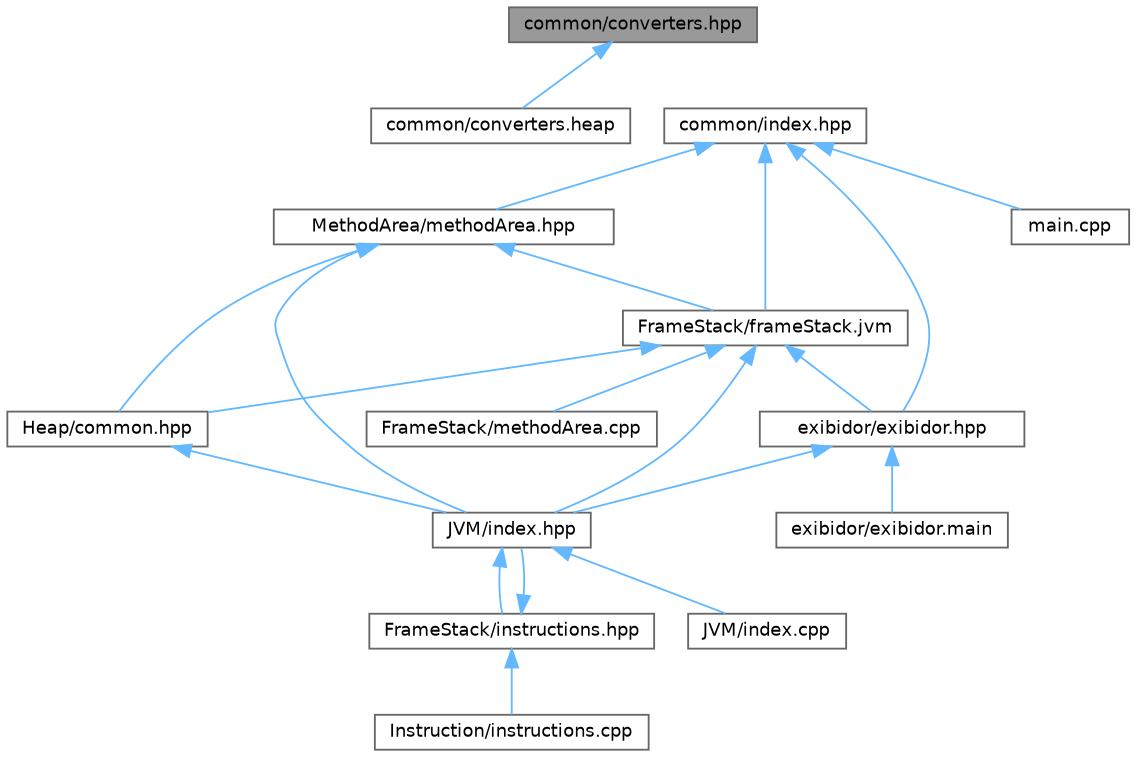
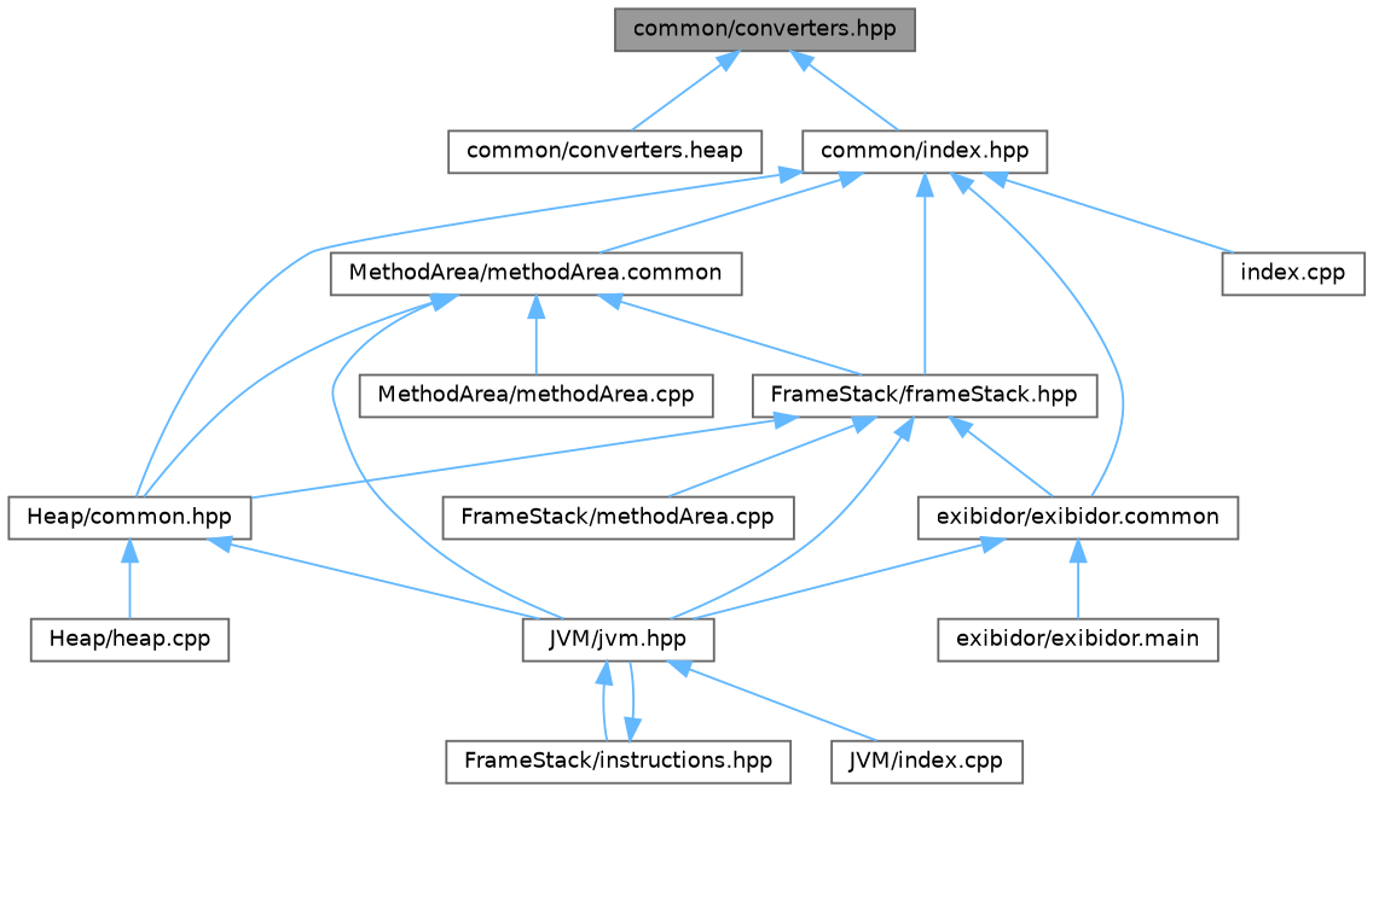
  digraph {
    node [color=grey40 fillcolor=white fontname=Helvetica fontsize=10 shape=box style=filled]
    edge [color=steelblue1 dir=back fontname=Helvetica fontsize=10 labelfontname=Helvetica labelfontsize=10 style=solid]
    n1 [color=gray40 fillcolor=grey60 fontcolor=black height=0.2 label="common/converters.hpp" width=0.4]
    n2 [height=0.2 label="common/converters.heap" width=0.4]
    n3 [height=0.2 label="common/index.hpp" width=0.4]
-   n4 [height=0.2 label="Instruction/instructions.cpp" width=0.4]
-   n5 [height=0.2 label="FrameStack/frameStack.jvm" width=0.4]
+   n5 [height=0.2 label="FrameStack/frameStack.hpp" width=0.4]
    n6 [height=0.2 label="Heap/common.hpp" width=0.4]
-   n7 [height=0.2 label="main.cpp" width=0.4]
-   n8 [height=0.2 label="MethodArea/methodArea.hpp" width=0.4]
-   n9 [height=0.2 label="exibidor/exibidor.hpp" width=0.4]
-   n10 [height=0.2 label="JVM/index.hpp" width=0.4]
+   n7 [height=0.2 label="index.cpp" width=0.4]
+   n8 [height=0.2 label="MethodArea/methodArea.common" width=0.4]
+   n9 [height=0.2 label="exibidor/exibidor.common" width=0.4]
+   n10 [height=0.2 label="JVM/jvm.hpp" width=0.4]
    n11 [height=0.2 label="FrameStack/methodArea.cpp" width=0.4]
+   n12 [height=0.2 label="Heap/heap.cpp" width=0.4]
    n13 [height=0.2 label="FrameStack/instructions.hpp" width=0.4]
    n14 [height=0.2 label="JVM/index.cpp" width=0.4]
+   n15 [height=0.2 label="MethodArea/methodArea.cpp" width=0.4]
    n16 [height=0.2 label="exibidor/exibidor.main" width=0.4]
    n1 -> n2
+   n1 -> n3
    n3 -> n5
+   n3 -> n6
    n3 -> n7
    n3 -> n8
    n3 -> n9
    n5 -> n6
    n5 -> n9
    n5 -> n10
    n5 -> n11
    n6 -> n10
+   n6 -> n12
    n8 -> n5
    n8 -> n6
    n8 -> n10
+   n8 -> n15
    n9 -> n10
    n9 -> n16
    n10 -> n13
    n10 -> n14
-   n13 -> n4
    n13 -> n10
  }
